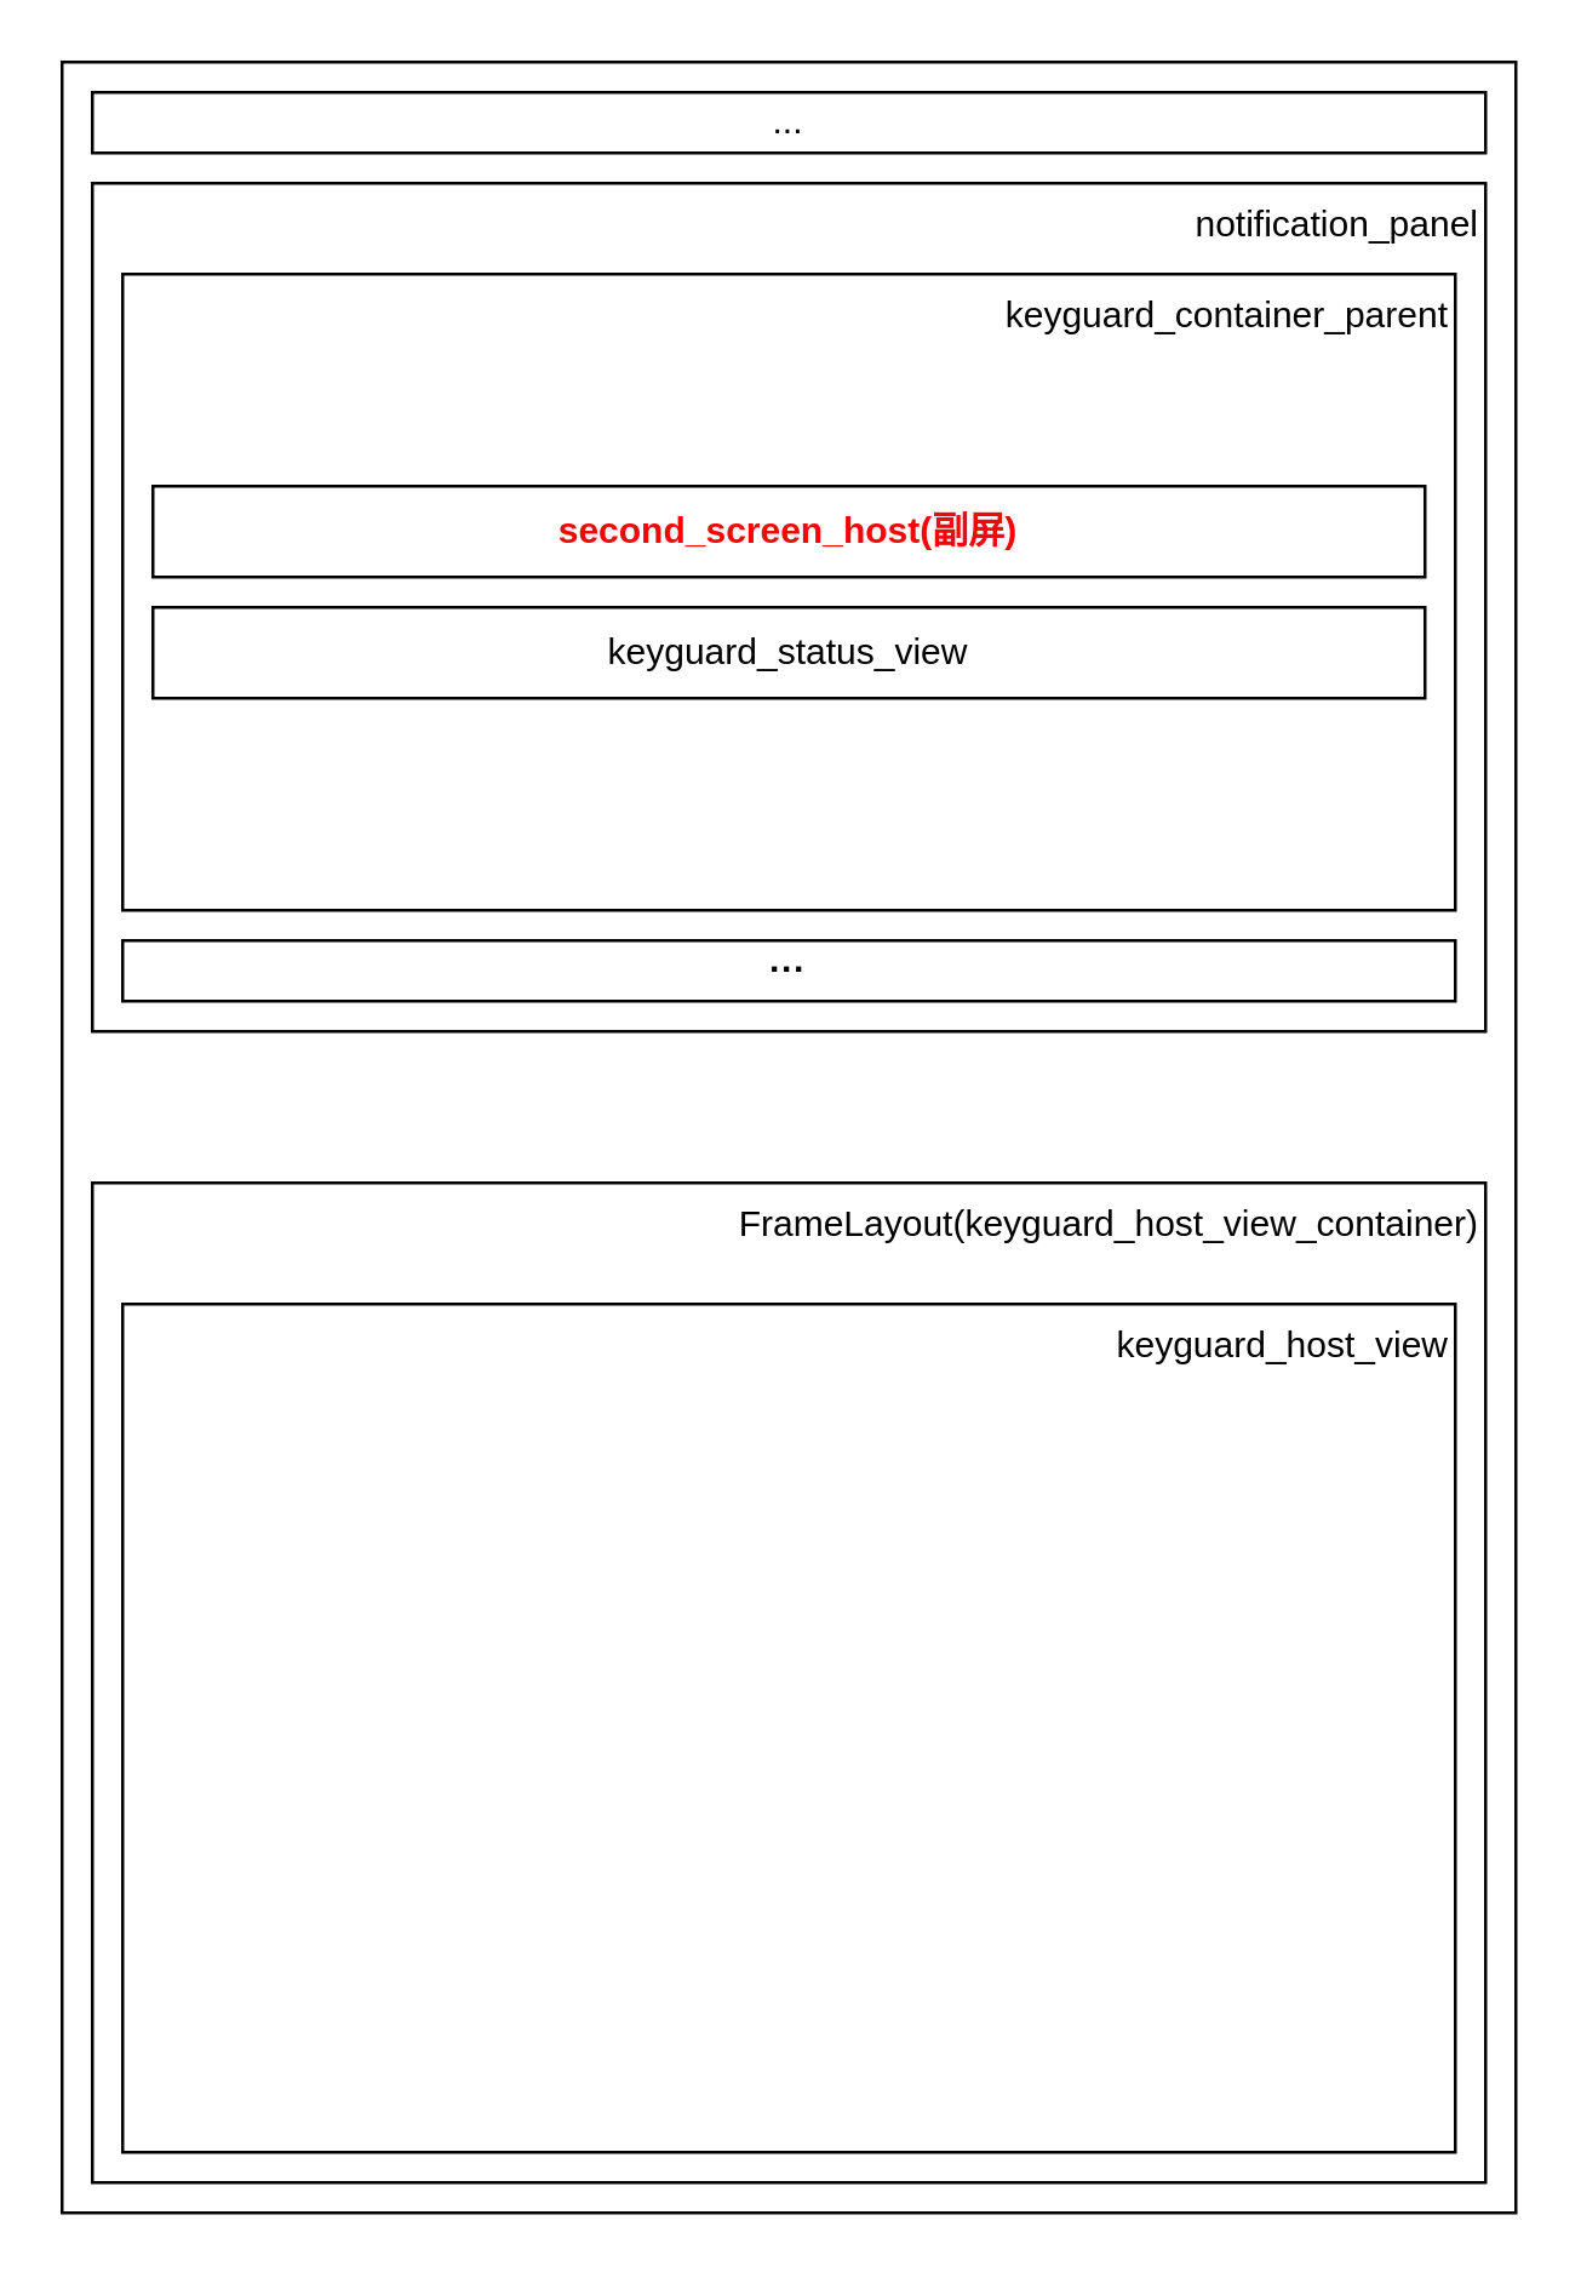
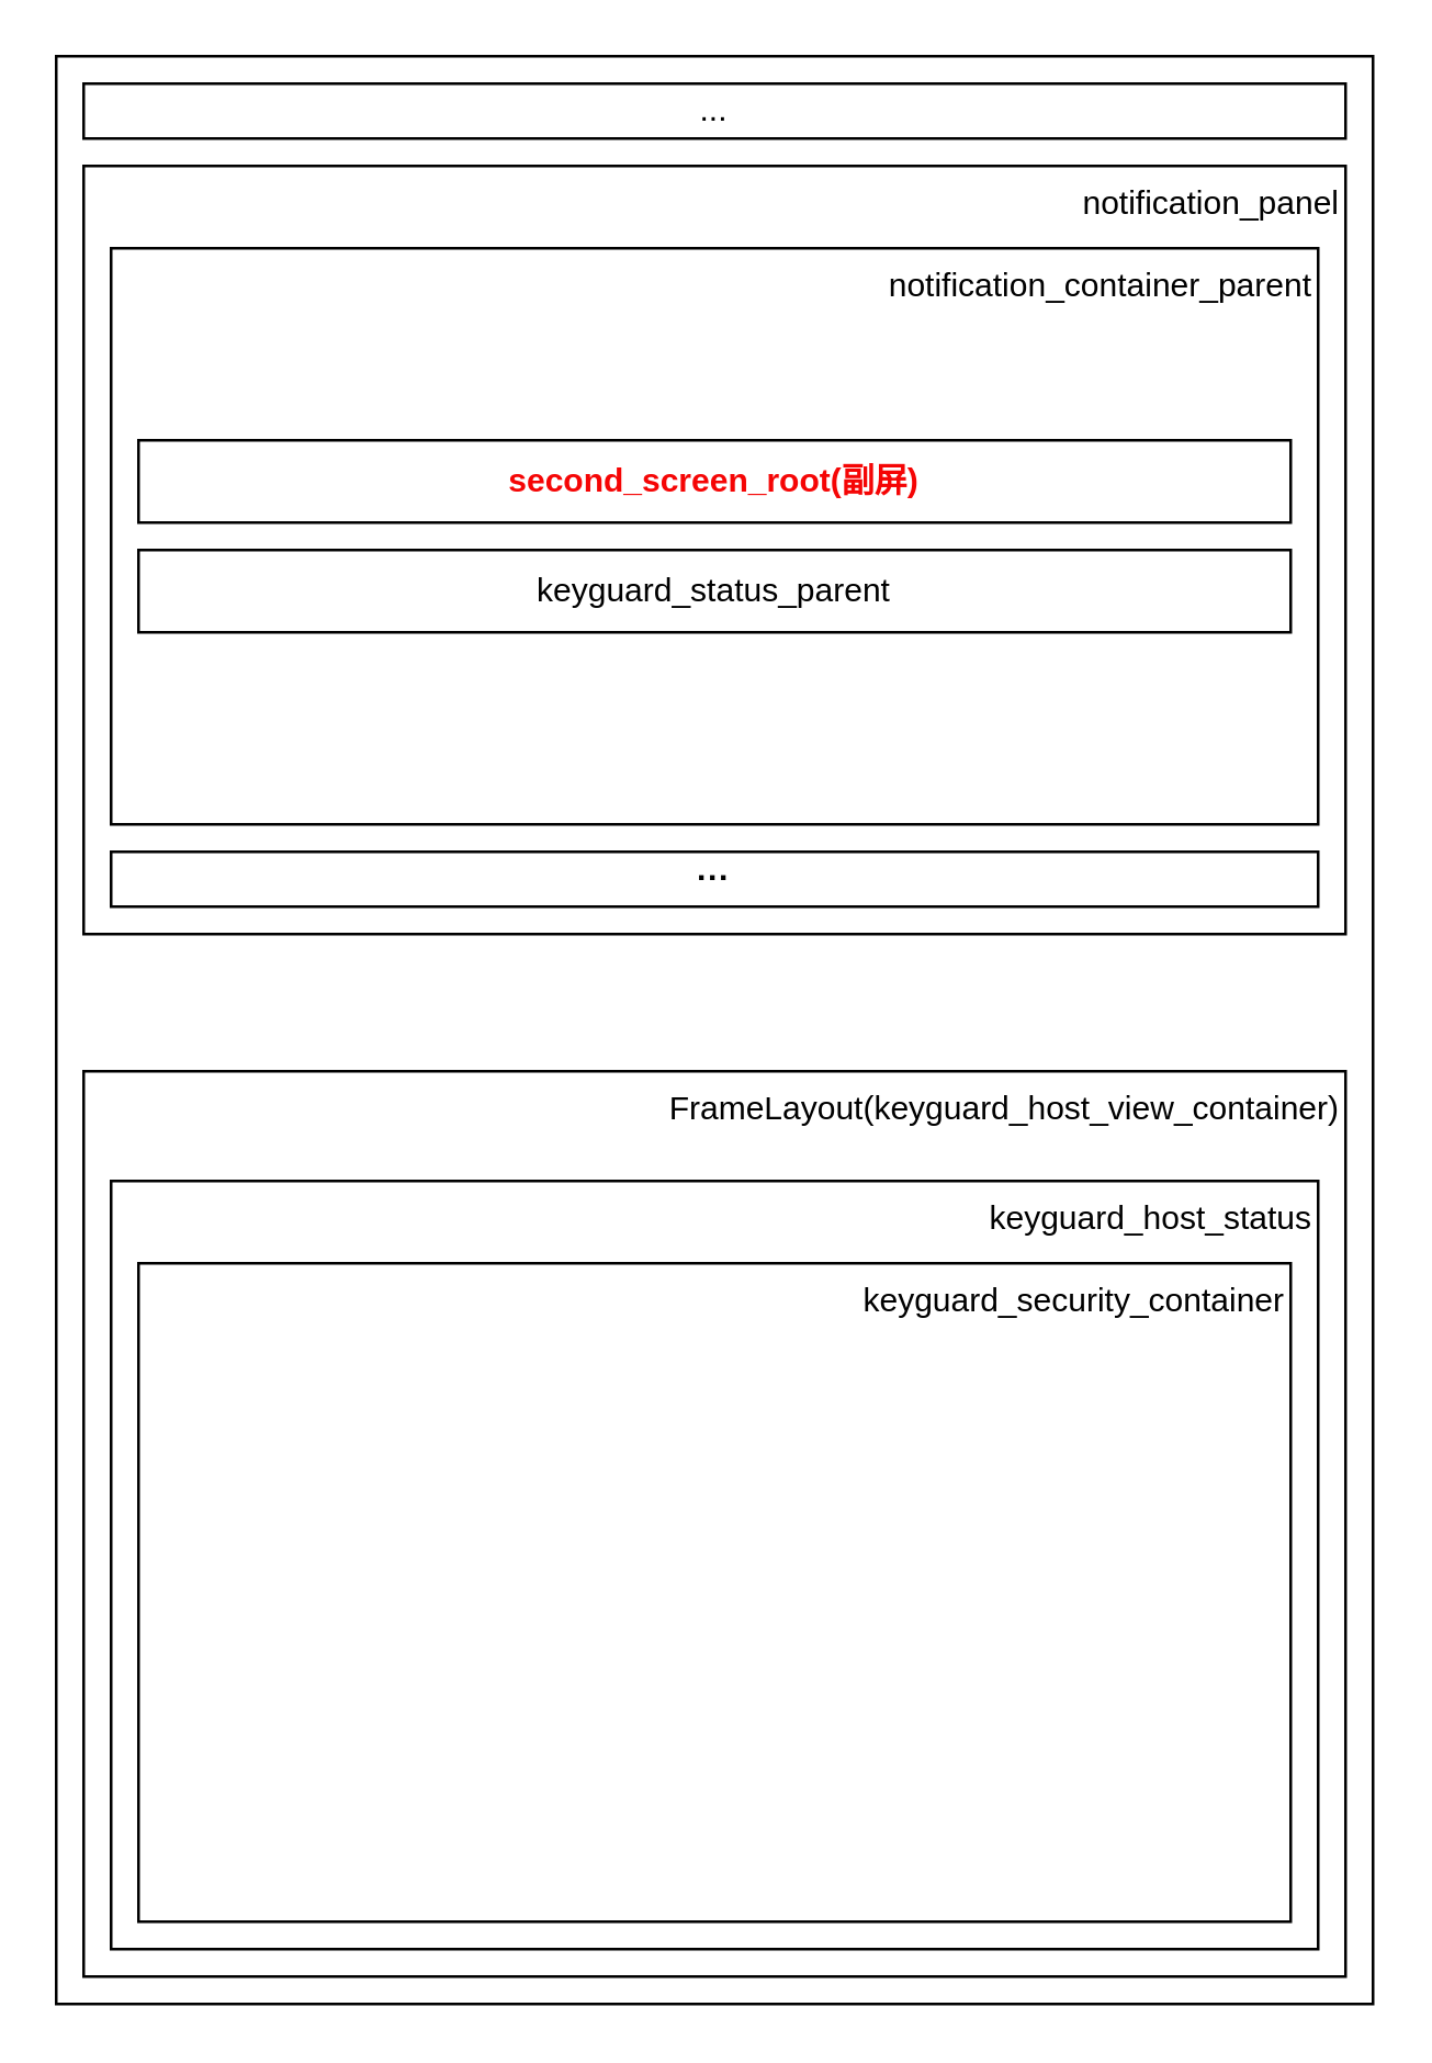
  <mxCell id="0" />
  <mxCell id="1" parent="0" />
  <mxCell id="2" value="" style="rounded=0;whiteSpace=wrap;html=1;" vertex="1" parent="1"><mxGeometry x="20" y="20" width="480" height="710" as="geometry" /></mxCell>
  <mxCell id="3" value="..." style="rounded=0;whiteSpace=wrap;html=1;" vertex="1" parent="1"><mxGeometry x="30" y="30" width="460" height="20" as="geometry" /></mxCell>
  <mxCell id="4" value="FrameLayout(keyguard_host_view_container)" style="rounded=0;whiteSpace=wrap;html=1;align=right;verticalAlign=top;" vertex="1" parent="1"><mxGeometry x="30" y="390" width="460" height="330" as="geometry" /></mxCell>
  <mxCell id="5" value="notification_panel" style="rounded=0;whiteSpace=wrap;html=1;align=right;verticalAlign=top;" vertex="1" parent="1"><mxGeometry x="30" y="60" width="460" height="280" as="geometry" /></mxCell>
- <mxCell id="6" value="keyguard_container_parent" style="rounded=0;whiteSpace=wrap;html=1;align=right;verticalAlign=top;" vertex="1" parent="1"><mxGeometry x="40" y="90" width="440" height="210" as="geometry" /></mxCell>
+ <mxCell id="6" value="notification_container_parent" style="rounded=0;whiteSpace=wrap;html=1;align=right;verticalAlign=top;" vertex="1" parent="1"><mxGeometry x="40" y="90" width="440" height="210" as="geometry" /></mxCell>
  <mxCell id="7" value="&lt;b&gt;···&lt;/b&gt;" style="rounded=0;whiteSpace=wrap;html=1;" vertex="1" parent="1"><mxGeometry x="40" y="310" width="440" height="20" as="geometry" /></mxCell>
- <mxCell id="8" value="keyguard_status_view" style="whiteSpace=wrap;html=1;" vertex="1" parent="1"><mxGeometry x="50" y="200" width="420" height="30" as="geometry" /></mxCell>
- <mxCell id="9" value="&lt;b&gt;second_screen_host(副屏)&lt;/b&gt;" style="whiteSpace=wrap;html=1;fontColor=#f50505;" vertex="1" parent="1"><mxGeometry x="50" y="160" width="420" height="30" as="geometry" /></mxCell>
- <mxCell id="10" value="keyguard_host_view" style="whiteSpace=wrap;html=1;align=right;verticalAlign=top;" vertex="1" parent="1"><mxGeometry x="40" y="430" width="440" height="280" as="geometry" /></mxCell>
+ <mxCell id="8" value="keyguard_status_parent" style="whiteSpace=wrap;html=1;" vertex="1" parent="1"><mxGeometry x="50" y="200" width="420" height="30" as="geometry" /></mxCell>
+ <mxCell id="9" value="&lt;b&gt;second_screen_root(副屏)&lt;/b&gt;" style="whiteSpace=wrap;html=1;fontColor=#f50505;" vertex="1" parent="1"><mxGeometry x="50" y="160" width="420" height="30" as="geometry" /></mxCell>
+ <mxCell id="10" value="keyguard_host_status" style="whiteSpace=wrap;html=1;align=right;verticalAlign=top;" vertex="1" parent="1"><mxGeometry x="40" y="430" width="440" height="280" as="geometry" /></mxCell>
+ <mxCell id="11" value="keyguard_security_container" style="whiteSpace=wrap;html=1;align=right;verticalAlign=top;" vertex="1" parent="1"><mxGeometry x="50" y="460" width="420" height="240" as="geometry" /></mxCell>
